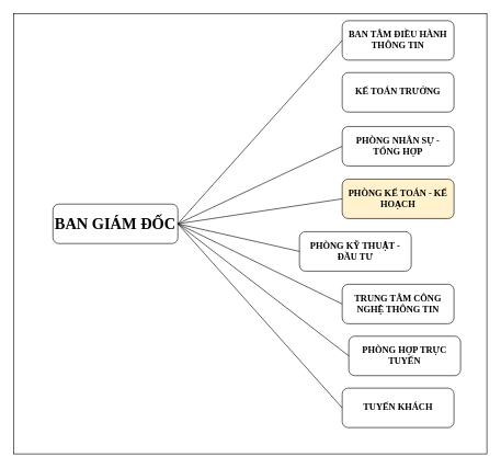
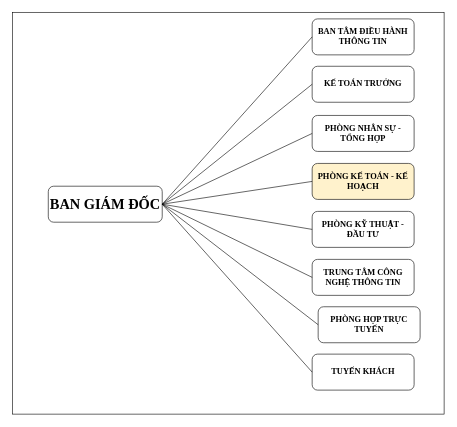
  <mxCell id="0" />
  <mxCell id="1" parent="0" />
  <mxCell id="2" value="" style="rounded=0;whiteSpace=wrap;html=1;" parent="1" vertex="1"><mxGeometry x="20" y="20" width="720" height="670" as="geometry" /></mxCell>
  <mxCell id="3" value="&lt;font style=&quot;font-size: 24px;&quot; face=&quot;Times New Roman&quot;&gt;&lt;b style=&quot;&quot;&gt;BAN GIÁM ĐỐC&lt;/b&gt;&lt;/font&gt;" style="rounded=1;whiteSpace=wrap;html=1;" parent="1" vertex="1"><mxGeometry x="80" y="310" width="190" height="60" as="geometry" /></mxCell>
  <mxCell id="4" value="&lt;font style=&quot;font-size: 14px;&quot; face=&quot;Times New Roman&quot;&gt;&lt;b&gt;KẾ TOÁN TRƯỞNG&lt;/b&gt;&lt;/font&gt;" style="rounded=1;whiteSpace=wrap;html=1;" parent="1" vertex="1"><mxGeometry x="520" y="110" width="170" height="60" as="geometry" /></mxCell>
  <mxCell id="5" value="&lt;font style=&quot;font-size: 14px;&quot; face=&quot;Times New Roman&quot;&gt;&lt;b&gt;PHÒNG NHÂN SỰ - TỔNG HỢP&lt;/b&gt;&lt;/font&gt;" style="rounded=1;whiteSpace=wrap;html=1;" parent="1" vertex="1"><mxGeometry x="520" y="192" width="170" height="60" as="geometry" /></mxCell>
  <mxCell id="6" value="&lt;font style=&quot;font-size: 14px;&quot; face=&quot;Times New Roman&quot;&gt;&lt;b&gt;PHÒNG KẾ TOÁN - KẾ HOẠCH&lt;/b&gt;&lt;/font&gt;" style="rounded=1;whiteSpace=wrap;html=1;fillColor=#fff2cc;" parent="1" vertex="1"><mxGeometry x="520" y="272" width="170" height="60" as="geometry" /></mxCell>
- <mxCell id="7" value="&lt;font style=&quot;font-size: 14px;&quot; face=&quot;Times New Roman&quot;&gt;&lt;b&gt;PHÒNG KỸ THUẬT - ĐẦU TƯ&lt;/b&gt;&lt;/font&gt;" style="rounded=1;whiteSpace=wrap;html=1;" parent="1" vertex="1"><mxGeometry x="455" y="352" width="170" height="60" as="geometry" /></mxCell>
+ <mxCell id="7" value="&lt;font style=&quot;font-size: 14px;&quot; face=&quot;Times New Roman&quot;&gt;&lt;b&gt;PHÒNG KỸ THUẬT - ĐẦU TƯ&lt;/b&gt;&lt;/font&gt;" style="rounded=1;whiteSpace=wrap;html=1;" parent="1" vertex="1"><mxGeometry x="520" y="352" width="170" height="60" as="geometry" /></mxCell>
  <mxCell id="8" value="&lt;font style=&quot;font-size: 14px;&quot; face=&quot;Times New Roman&quot;&gt;&lt;b&gt;TRUNG TÂM CÔNG NGHỆ THÔNG TIN&lt;/b&gt;&lt;/font&gt;" style="rounded=1;whiteSpace=wrap;html=1;" parent="1" vertex="1"><mxGeometry x="520" y="432" width="170" height="60" as="geometry" /></mxCell>
  <mxCell id="9" value="&lt;font style=&quot;font-size: 14px;&quot; face=&quot;Times New Roman&quot;&gt;&lt;b&gt;BAN TÂM ĐIỀU HÀNH THÔNG TIN&lt;/b&gt;&lt;/font&gt;" style="rounded=1;whiteSpace=wrap;html=1;" parent="1" vertex="1"><mxGeometry x="520" y="31" width="170" height="60" as="geometry" /></mxCell>
+ <mxCell id="10" value="" style="endArrow=none;html=1;rounded=0;entryX=0;entryY=0.5;entryDx=0;entryDy=0;exitX=1;exitY=0.5;exitDx=0;exitDy=0;" parent="1" source="3" target="4" edge="1"><mxGeometry width="50" height="50" relative="1" as="geometry"><mxPoint x="280" y="240" as="sourcePoint" /><mxPoint x="330" y="190" as="targetPoint" /></mxGeometry></mxCell>
  <mxCell id="11" value="" style="endArrow=none;html=1;rounded=0;entryX=0;entryY=0.5;entryDx=0;entryDy=0;exitX=1;exitY=0.5;exitDx=0;exitDy=0;" parent="1" source="3" target="5" edge="1"><mxGeometry width="50" height="50" relative="1" as="geometry"><mxPoint x="530" y="320" as="sourcePoint" /><mxPoint x="580" y="270" as="targetPoint" /></mxGeometry></mxCell>
  <mxCell id="12" value="" style="endArrow=none;html=1;rounded=0;entryX=0;entryY=0.5;entryDx=0;entryDy=0;exitX=1;exitY=0.5;exitDx=0;exitDy=0;" parent="1" source="3" target="6" edge="1"><mxGeometry width="50" height="50" relative="1" as="geometry"><mxPoint x="530" y="320" as="sourcePoint" /><mxPoint x="580" y="270" as="targetPoint" /></mxGeometry></mxCell>
  <mxCell id="13" value="" style="endArrow=none;html=1;rounded=0;exitX=1;exitY=0.5;exitDx=0;exitDy=0;entryX=0;entryY=0.5;entryDx=0;entryDy=0;" parent="1" source="3" target="7" edge="1"><mxGeometry width="50" height="50" relative="1" as="geometry"><mxPoint x="530" y="320" as="sourcePoint" /><mxPoint x="580" y="270" as="targetPoint" /></mxGeometry></mxCell>
  <mxCell id="14" value="" style="endArrow=none;html=1;rounded=0;exitX=1;exitY=0.5;exitDx=0;exitDy=0;entryX=0;entryY=0.5;entryDx=0;entryDy=0;" parent="1" source="3" target="8" edge="1"><mxGeometry width="50" height="50" relative="1" as="geometry"><mxPoint x="530" y="320" as="sourcePoint" /><mxPoint x="580" y="270" as="targetPoint" /></mxGeometry></mxCell>
  <mxCell id="15" value="" style="endArrow=none;html=1;rounded=0;exitX=1;exitY=0.5;exitDx=0;exitDy=0;entryX=0;entryY=0.5;entryDx=0;entryDy=0;" parent="1" source="3" target="9" edge="1"><mxGeometry width="50" height="50" relative="1" as="geometry"><mxPoint x="530" y="320" as="sourcePoint" /><mxPoint x="580" y="270" as="targetPoint" /></mxGeometry></mxCell>
  <mxCell id="16" value="&lt;font face=&quot;Times New Roman&quot;&gt;&lt;span style=&quot;font-size: 14px;&quot;&gt;&lt;b&gt;PHÒNG HỢP TRỰC TUYẾN&lt;/b&gt;&lt;/span&gt;&lt;/font&gt;" style="rounded=1;whiteSpace=wrap;html=1;" parent="1" vertex="1"><mxGeometry x="530" y="511" width="170" height="60" as="geometry" /></mxCell>
  <mxCell id="17" value="" style="endArrow=none;html=1;rounded=0;exitX=1;exitY=0.5;exitDx=0;exitDy=0;entryX=0;entryY=0.5;entryDx=0;entryDy=0;" parent="1" source="3" target="16" edge="1"><mxGeometry width="50" height="50" relative="1" as="geometry"><mxPoint x="510" y="330" as="sourcePoint" /><mxPoint x="560" y="280" as="targetPoint" /></mxGeometry></mxCell>
  <mxCell id="18" value="&lt;font style=&quot;font-size: 14px;&quot; face=&quot;Times New Roman&quot;&gt;&lt;b&gt;TUYẾN KHÁCH&lt;/b&gt;&lt;/font&gt;" style="rounded=1;whiteSpace=wrap;html=1;" parent="1" vertex="1"><mxGeometry x="520" y="590" width="170" height="60" as="geometry" /></mxCell>
  <mxCell id="19" value="" style="endArrow=none;html=1;rounded=0;entryX=0;entryY=0.5;entryDx=0;entryDy=0;exitX=1;exitY=0.5;exitDx=0;exitDy=0;" parent="1" source="3" target="18" edge="1"><mxGeometry width="50" height="50" relative="1" as="geometry"><mxPoint x="190" y="290" as="sourcePoint" /><mxPoint x="610" y="310" as="targetPoint" /></mxGeometry></mxCell>
